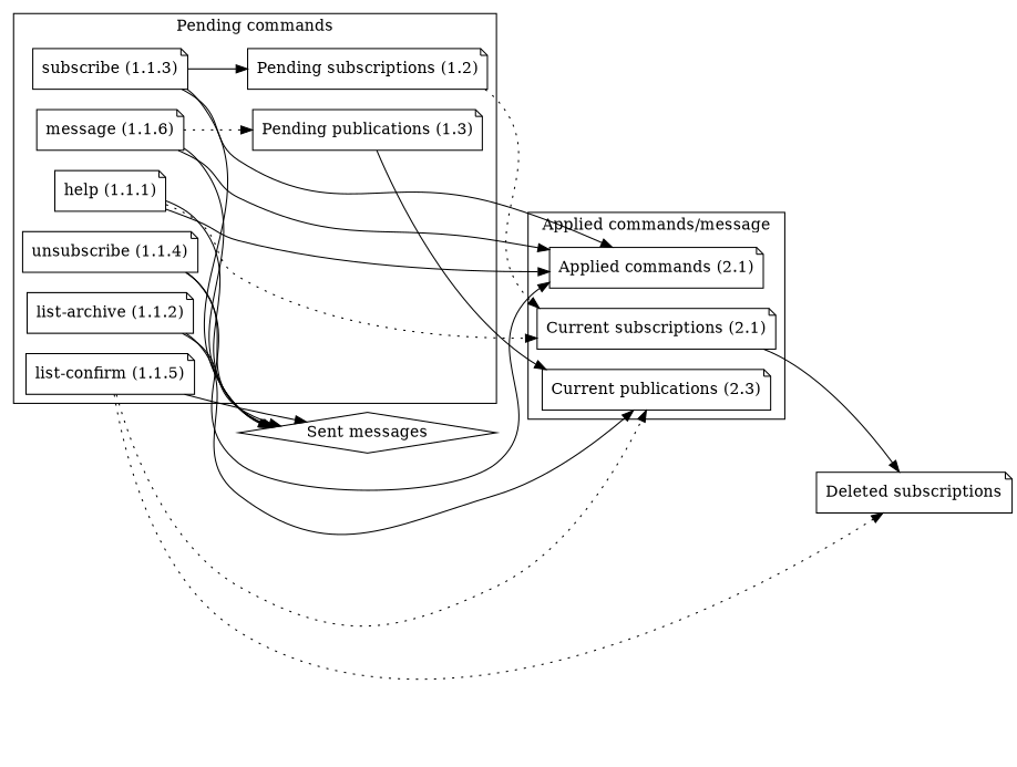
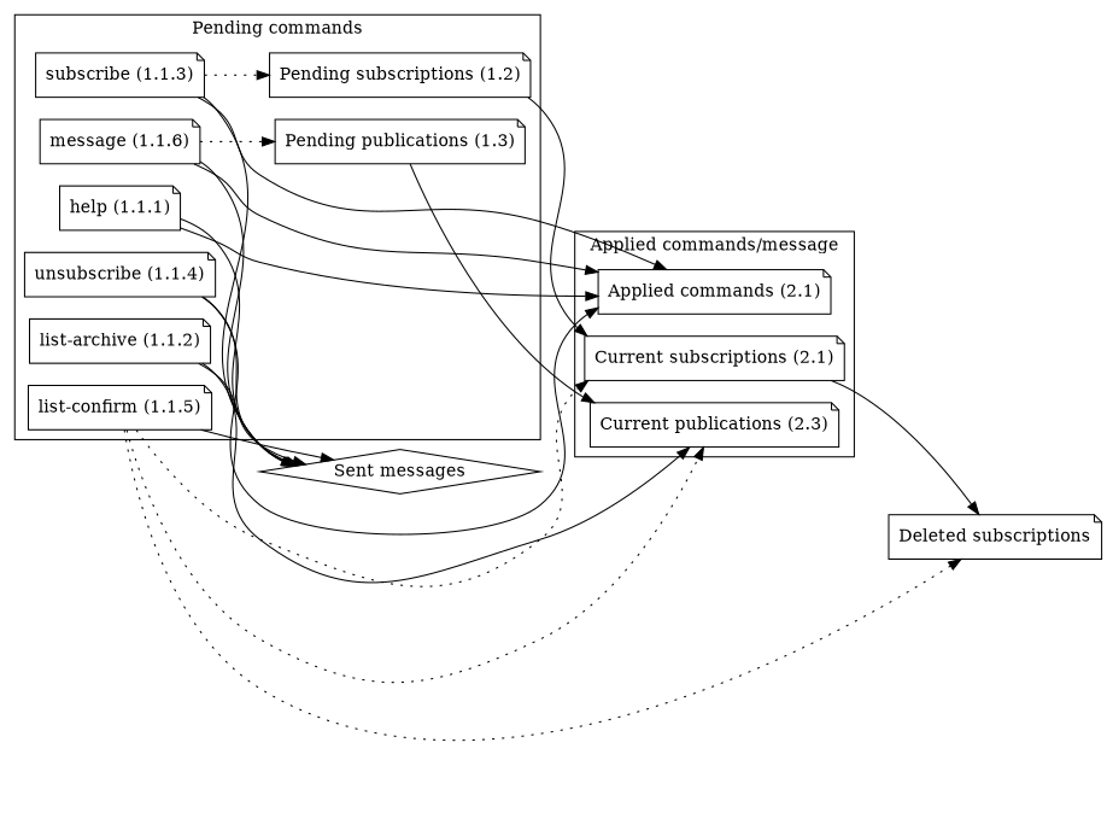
  digraph {
    rankdir=LR
    node [shape=note]
    "help (1.1.1)"
    "list-archive (1.1.2)"
    "subscribe (1.1.3)"
    "unsubscribe (1.1.4)"
    "list-confirm (1.1.5)"
    "message (1.1.6)"
    "Pending subscriptions (1.2)"
    "Pending publications (1.3)"
    "Applied commands (2.1)"
    n10 [label="Current subscriptions (2.1)"]
    "Current publications (2.3)"
    "Sent messages" [shape=diamond]
    "Deleted subscriptions"
    subgraph cluster_1 {
      label="Pending commands"
      "help (1.1.1)"
      "list-archive (1.1.2)"
      "subscribe (1.1.3)"
      "unsubscribe (1.1.4)"
      "list-confirm (1.1.5)"
      "message (1.1.6)"
      "Pending subscriptions (1.2)"
      "Pending publications (1.3)"
    }
    subgraph cluster_2 {
      label="Applied commands/message"
      "Applied commands (2.1)"
      n10
      "Current publications (2.3)"
    }
    "help (1.1.1)" -> "Applied commands (2.1)"
    "help (1.1.1)" -> "Sent messages"
    "list-archive (1.1.2)" -> "Current publications (2.3)"
    "list-archive (1.1.2)" -> "Sent messages"
-   "subscribe (1.1.3)" -> "Pending subscriptions (1.2)" [style=solid]
+   "subscribe (1.1.3)" -> "Pending subscriptions (1.2)" [style=dotted]
    "subscribe (1.1.3)" -> "Applied commands (2.1)"
    "subscribe (1.1.3)" -> "Sent messages"
    "unsubscribe (1.1.4)" -> "Applied commands (2.1)"
    "unsubscribe (1.1.4)" -> "Sent messages"
-   "help (1.1.1)" -> n10 [style=dotted]
+   "list-confirm (1.1.5)" -> n10 [style=dotted]
    "list-confirm (1.1.5)" -> "Current publications (2.3)" [style=dotted]
    "list-confirm (1.1.5)" -> "Sent messages"
    "list-confirm (1.1.5)" -> "Deleted subscriptions" [style=dotted]
    "message (1.1.6)" -> "Pending publications (1.3)" [style=dotted]
    "message (1.1.6)" -> "Applied commands (2.1)"
    "message (1.1.6)" -> "Sent messages"
-   "Pending subscriptions (1.2)" -> n10 [style=dotted]
+   "Pending subscriptions (1.2)" -> n10
    "Pending publications (1.3)" -> "Current publications (2.3)"
    n10 -> "Deleted subscriptions"
  }
